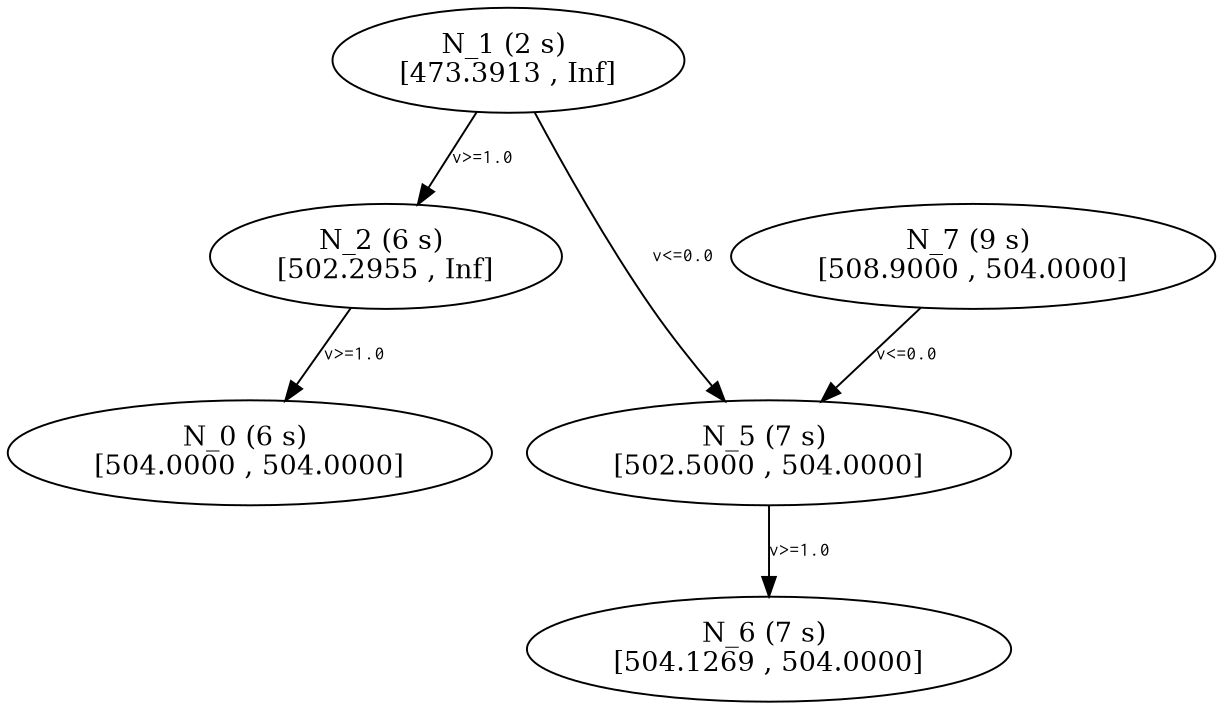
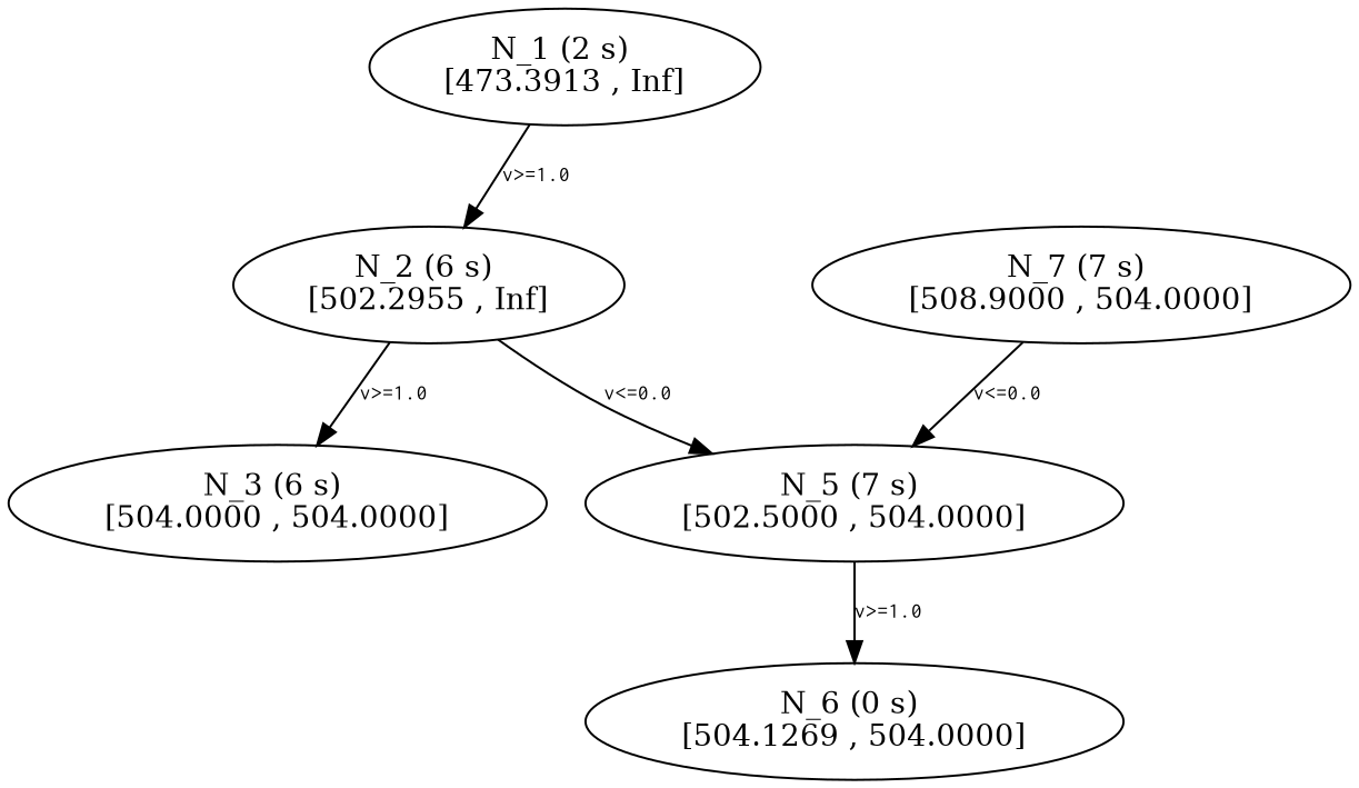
  digraph {
    edge [fontname=Courier fontsize=10]
    n1 [label="N_1 (2 s) \n[473.3913 , Inf]"]
    n2 [label="N_2 (6 s) \n[502.2955 , Inf]"]
    n3 [label="N_5 (7 s) \n[502.5000 , 504.0000]"]
-   n4 [label="N_0 (6 s) \n[504.0000 , 504.0000]"]
-   n5 [label="N_6 (7 s) \n[504.1269 , 504.0000]"]
-   n6 [label="N_7 (9 s) \n[508.9000 , 504.0000]"]
+   n4 [label="N_3 (6 s) \n[504.0000 , 504.0000]"]
+   n5 [label="N_6 (0 s) \n[504.1269 , 504.0000]"]
+   n6 [label="N_7 (7 s) \n[508.9000 , 504.0000]"]
    n1 -> n2 [label="v>=1.0"]
-   n1 -> n3 [label="v<=0.0"]
+   n2 -> n3 [label="v<=0.0"]
    n2 -> n4 [label="v>=1.0"]
    n3 -> n5 [label="v>=1.0"]
    n6 -> n3 [label="v<=0.0"]
  }
